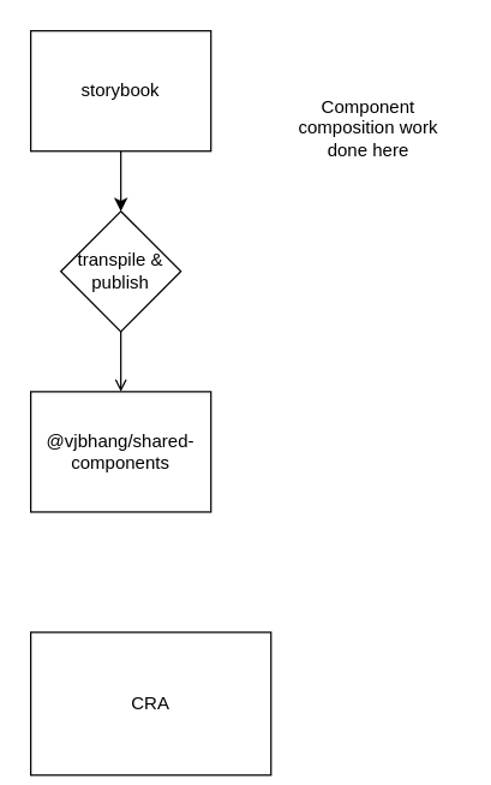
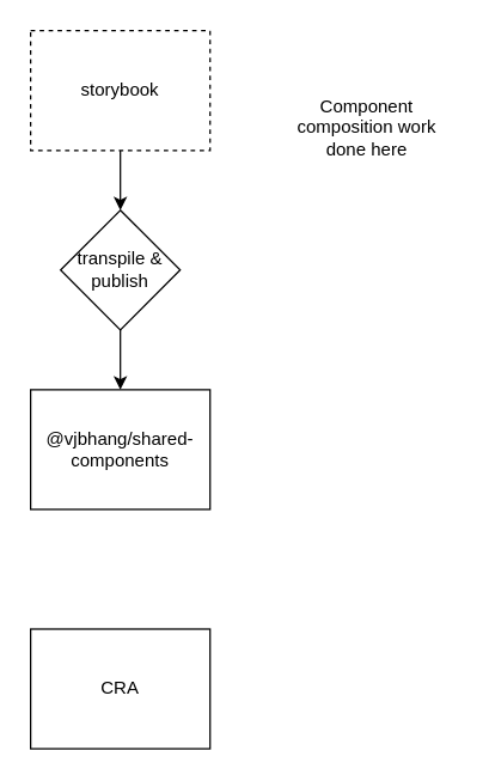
  <mxCell id="0" />
  <mxCell id="1" parent="0" />
  <mxCell id="2" style="edgeStyle=orthogonalEdgeStyle;rounded=0;orthogonalLoop=1;jettySize=auto;html=1;exitX=0.5;exitY=1;exitDx=0;exitDy=0;entryX=0.5;entryY=0;entryDx=0;entryDy=0;" edge="1" parent="1" source="3" target="5"><mxGeometry relative="1" as="geometry" /></mxCell>
- <mxCell id="3" value="storybook" style="rounded=0;whiteSpace=wrap;html=1;" vertex="1" parent="1"><mxGeometry x="20" y="20" width="120" height="80" as="geometry" /></mxCell>
- <mxCell id="4" style="edgeStyle=orthogonalEdgeStyle;rounded=0;orthogonalLoop=1;jettySize=auto;html=1;exitX=0.5;exitY=1;exitDx=0;exitDy=0;entryX=0.5;entryY=0;entryDx=0;entryDy=0;endArrow=open;" edge="1" parent="1" source="5" target="6"><mxGeometry relative="1" as="geometry" /></mxCell>
+ <mxCell id="3" value="storybook" style="rounded=0;whiteSpace=wrap;html=1;dashed=1;" vertex="1" parent="1"><mxGeometry x="20" y="20" width="120" height="80" as="geometry" /></mxCell>
+ <mxCell id="4" style="edgeStyle=orthogonalEdgeStyle;rounded=0;orthogonalLoop=1;jettySize=auto;html=1;exitX=0.5;exitY=1;exitDx=0;exitDy=0;entryX=0.5;entryY=0;entryDx=0;entryDy=0;" edge="1" parent="1" source="5" target="6"><mxGeometry relative="1" as="geometry" /></mxCell>
  <mxCell id="5" value="transpile &amp;amp; publish" style="rhombus;whiteSpace=wrap;html=1;" vertex="1" parent="1"><mxGeometry x="40" y="140" width="80" height="80" as="geometry" /></mxCell>
  <mxCell id="6" value="@vjbhang/shared-components" style="rounded=0;whiteSpace=wrap;html=1;" vertex="1" parent="1"><mxGeometry x="20" y="260" width="120" height="80" as="geometry" /></mxCell>
  <mxCell id="7" value="Component composition work done here" style="text;html=1;strokeColor=none;fillColor=none;align=center;verticalAlign=middle;whiteSpace=wrap;rounded=0;" vertex="1" parent="1"><mxGeometry x="185" y="45" width="120" height="80" as="geometry" /></mxCell>
- <mxCell id="8" value="CRA" style="rounded=0;whiteSpace=wrap;html=1;" vertex="1" parent="1"><mxGeometry x="20" y="420" width="160" height="95" as="geometry" /></mxCell>
+ <mxCell id="8" value="CRA" style="rounded=0;whiteSpace=wrap;html=1;" vertex="1" parent="1"><mxGeometry x="20" y="420" width="120" height="80" as="geometry" /></mxCell>
